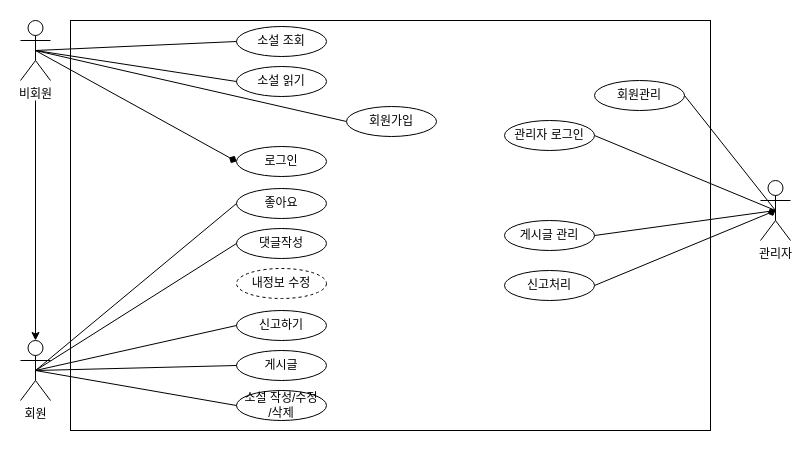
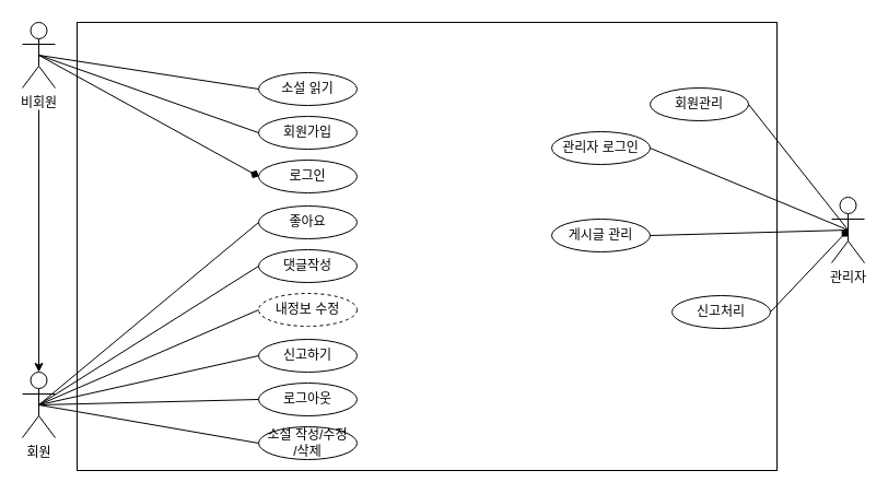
  <mxCell id="0" />
  <mxCell id="1" parent="0" />
  <mxCell id="2" value="비회원" style="shape=umlActor;verticalLabelPosition=bottom;verticalAlign=top;html=1;outlineConnect=0;" vertex="1" parent="1"><mxGeometry x="20" y="20" width="30" height="60" as="geometry" /></mxCell>
  <mxCell id="3" value="회원" style="shape=umlActor;verticalLabelPosition=bottom;verticalAlign=top;html=1;outlineConnect=0;" vertex="1" parent="1"><mxGeometry x="20" y="340" width="30" height="60" as="geometry" /></mxCell>
  <mxCell id="4" value="관리자" style="shape=umlActor;verticalLabelPosition=bottom;verticalAlign=top;html=1;outlineConnect=0;" vertex="1" parent="1"><mxGeometry x="760" y="180" width="30" height="60" as="geometry" /></mxCell>
  <mxCell id="5" value="" style="rounded=0;whiteSpace=wrap;html=1;" vertex="1" parent="1"><mxGeometry x="70" y="20" width="640" height="410" as="geometry" /></mxCell>
- <mxCell id="6" value="소설 조회" style="ellipse;whiteSpace=wrap;html=1;" vertex="1" parent="1"><mxGeometry x="236" y="26" width="90" height="30" as="geometry" /></mxCell>
- <mxCell id="7" value="회원가입" style="ellipse;whiteSpace=wrap;html=1;" vertex="1" parent="1"><mxGeometry x="346" y="106" width="90" height="30" as="geometry" /></mxCell>
+ <mxCell id="7" value="회원가입" style="ellipse;whiteSpace=wrap;html=1;" vertex="1" parent="1"><mxGeometry x="236" y="106" width="90" height="30" as="geometry" /></mxCell>
  <mxCell id="8" value="소설 읽기" style="ellipse;whiteSpace=wrap;html=1;" vertex="1" parent="1"><mxGeometry x="236" y="66" width="90" height="30" as="geometry" /></mxCell>
  <mxCell id="9" value="좋아요" style="ellipse;whiteSpace=wrap;html=1;" vertex="1" parent="1"><mxGeometry x="236" y="188" width="90" height="30" as="geometry" /></mxCell>
  <mxCell id="10" value="로그인" style="ellipse;whiteSpace=wrap;html=1;" vertex="1" parent="1"><mxGeometry x="236" y="146" width="90" height="30" as="geometry" /></mxCell>
- <mxCell id="11" value="게시글" style="ellipse;whiteSpace=wrap;html=1;" vertex="1" parent="1"><mxGeometry x="236" y="350" width="90" height="30" as="geometry" /></mxCell>
+ <mxCell id="11" value="로그아웃" style="ellipse;whiteSpace=wrap;html=1;" vertex="1" parent="1"><mxGeometry x="236" y="350" width="90" height="30" as="geometry" /></mxCell>
  <mxCell id="12" value="내정보 수정" style="ellipse;whiteSpace=wrap;html=1;dashed=1;" vertex="1" parent="1"><mxGeometry x="236" y="268" width="90" height="30" as="geometry" /></mxCell>
  <mxCell id="13" value="댓글작성" style="ellipse;whiteSpace=wrap;html=1;" vertex="1" parent="1"><mxGeometry x="236" y="228" width="90" height="30" as="geometry" /></mxCell>
  <mxCell id="14" value="소설 작성/수정&lt;br&gt;/삭제" style="ellipse;whiteSpace=wrap;html=1;" vertex="1" parent="1"><mxGeometry x="236" y="390" width="90" height="30" as="geometry" /></mxCell>
- <mxCell id="15" value="" style="endArrow=none;html=1;rounded=0;entryX=0;entryY=0.5;entryDx=0;entryDy=0;exitX=0.5;exitY=0.5;exitDx=0;exitDy=0;exitPerimeter=0;" edge="1" parent="1" source="2" target="6"><mxGeometry width="50" height="50" relative="1" as="geometry"><mxPoint x="360" y="240" as="sourcePoint" /><mxPoint x="410" y="190" as="targetPoint" /></mxGeometry></mxCell>
  <mxCell id="16" value="" style="endArrow=none;html=1;rounded=0;entryX=0;entryY=0.5;entryDx=0;entryDy=0;exitX=0.5;exitY=0.5;exitDx=0;exitDy=0;exitPerimeter=0;" edge="1" parent="1" source="2" target="7"><mxGeometry width="50" height="50" relative="1" as="geometry"><mxPoint x="190" y="60" as="sourcePoint" /><mxPoint x="290" y="73" as="targetPoint" /></mxGeometry></mxCell>
  <mxCell id="17" value="" style="endArrow=diamond;html=1;rounded=0;entryX=0;entryY=0.5;entryDx=0;entryDy=0;exitX=0.5;exitY=0.5;exitDx=0;exitDy=0;exitPerimeter=0;" edge="1" parent="1" source="2" target="10"><mxGeometry width="50" height="50" relative="1" as="geometry"><mxPoint x="330" y="50" as="sourcePoint" /><mxPoint x="420" y="63" as="targetPoint" /></mxGeometry></mxCell>
  <mxCell id="18" value="" style="endArrow=none;html=1;rounded=0;exitX=0.5;exitY=0.5;exitDx=0;exitDy=0;exitPerimeter=0;entryX=0;entryY=0.5;entryDx=0;entryDy=0;" edge="1" parent="1" source="2" target="8"><mxGeometry width="50" height="50" relative="1" as="geometry"><mxPoint x="60" y="90" as="sourcePoint" /><mxPoint x="160" y="103" as="targetPoint" /></mxGeometry></mxCell>
  <mxCell id="19" value="" style="endArrow=none;html=1;rounded=0;entryX=0;entryY=0.5;entryDx=0;entryDy=0;exitX=0.5;exitY=0.5;exitDx=0;exitDy=0;exitPerimeter=0;" edge="1" parent="1" source="3" target="13"><mxGeometry width="50" height="50" relative="1" as="geometry"><mxPoint x="410" y="130" as="sourcePoint" /><mxPoint x="525" y="265" as="targetPoint" /></mxGeometry></mxCell>
  <mxCell id="20" value="" style="endArrow=none;html=1;rounded=0;entryX=0;entryY=0.5;entryDx=0;entryDy=0;exitX=0.5;exitY=0.5;exitDx=0;exitDy=0;exitPerimeter=0;" edge="1" parent="1" source="3" target="11"><mxGeometry width="50" height="50" relative="1" as="geometry"><mxPoint x="380" y="140" as="sourcePoint" /><mxPoint x="495" y="275" as="targetPoint" /></mxGeometry></mxCell>
+ <mxCell id="21" value="" style="endArrow=none;html=1;rounded=0;entryX=0;entryY=0.5;entryDx=0;entryDy=0;exitX=0.5;exitY=0.5;exitDx=0;exitDy=0;exitPerimeter=0;" edge="1" parent="1" source="3" target="12"><mxGeometry width="50" height="50" relative="1" as="geometry"><mxPoint x="420" y="140" as="sourcePoint" /><mxPoint x="535" y="275" as="targetPoint" /></mxGeometry></mxCell>
  <mxCell id="22" value="" style="endArrow=none;html=1;rounded=0;entryX=0;entryY=0.5;entryDx=0;entryDy=0;exitX=0.5;exitY=0.5;exitDx=0;exitDy=0;exitPerimeter=0;" edge="1" parent="1" source="3" target="14"><mxGeometry width="50" height="50" relative="1" as="geometry"><mxPoint x="420" y="140" as="sourcePoint" /><mxPoint x="535" y="275" as="targetPoint" /></mxGeometry></mxCell>
  <mxCell id="23" value="" style="endArrow=none;html=1;rounded=0;entryX=0;entryY=0.5;entryDx=0;entryDy=0;exitX=0.5;exitY=0.5;exitDx=0;exitDy=0;exitPerimeter=0;" edge="1" parent="1" source="3" target="9"><mxGeometry width="50" height="50" relative="1" as="geometry"><mxPoint x="160" y="280" as="sourcePoint" /><mxPoint x="275" y="415" as="targetPoint" /></mxGeometry></mxCell>
  <mxCell id="24" value="" style="endArrow=classic;html=1;rounded=0;entryX=0.5;entryY=0;entryDx=0;entryDy=0;entryPerimeter=0;" edge="1" parent="1" target="3"><mxGeometry width="50" height="50" relative="1" as="geometry"><mxPoint x="35" y="100" as="sourcePoint" /><mxPoint x="410" y="190" as="targetPoint" /></mxGeometry></mxCell>
- <mxCell id="25" value="신고처리" style="ellipse;whiteSpace=wrap;html=1;" vertex="1" parent="1"><mxGeometry x="504" y="270" width="90" height="30" as="geometry" /></mxCell>
- <mxCell id="26" value="게시글 관리" style="ellipse;whiteSpace=wrap;html=1;" vertex="1" parent="1"><mxGeometry x="504" y="220" width="90" height="30" as="geometry" /></mxCell>
+ <mxCell id="25" value="신고처리" style="ellipse;whiteSpace=wrap;html=1;" vertex="1" parent="1"><mxGeometry x="614" y="270" width="90" height="30" as="geometry" /></mxCell>
+ <mxCell id="26" value="게시글 관리" style="ellipse;whiteSpace=wrap;html=1;" vertex="1" parent="1"><mxGeometry x="504" y="200" width="90" height="30" as="geometry" /></mxCell>
  <mxCell id="27" value="회원관리" style="ellipse;whiteSpace=wrap;html=1;" vertex="1" parent="1"><mxGeometry x="594" y="80" width="90" height="30" as="geometry" /></mxCell>
  <mxCell id="28" value="관리자 로그인" style="ellipse;whiteSpace=wrap;html=1;" vertex="1" parent="1"><mxGeometry x="504" y="120" width="90" height="30" as="geometry" /></mxCell>
  <mxCell id="29" value="신고하기" style="ellipse;whiteSpace=wrap;html=1;" vertex="1" parent="1"><mxGeometry x="236" y="310" width="90" height="30" as="geometry" /></mxCell>
  <mxCell id="30" value="" style="endArrow=none;html=1;rounded=0;entryX=0;entryY=0.5;entryDx=0;entryDy=0;exitX=0.5;exitY=0.5;exitDx=0;exitDy=0;exitPerimeter=0;" edge="1" parent="1" source="3" target="29"><mxGeometry width="50" height="50" relative="1" as="geometry"><mxPoint x="130" y="497" as="sourcePoint" /><mxPoint x="245" y="330" as="targetPoint" /></mxGeometry></mxCell>
  <mxCell id="31" value="" style="endArrow=none;html=1;rounded=0;entryX=1;entryY=0.5;entryDx=0;entryDy=0;exitX=0.5;exitY=0.5;exitDx=0;exitDy=0;exitPerimeter=0;" edge="1" parent="1" source="4" target="28"><mxGeometry width="50" height="50" relative="1" as="geometry"><mxPoint x="320" y="355" as="sourcePoint" /><mxPoint x="435" y="310" as="targetPoint" /></mxGeometry></mxCell>
  <mxCell id="32" value="" style="endArrow=none;html=1;rounded=0;entryX=0.5;entryY=0.5;entryDx=0;entryDy=0;exitX=1;exitY=0.5;exitDx=0;exitDy=0;entryPerimeter=0;" edge="1" parent="1" source="26" target="4"><mxGeometry width="50" height="50" relative="1" as="geometry"><mxPoint x="885" y="235" as="sourcePoint" /><mxPoint x="750" y="160" as="targetPoint" /></mxGeometry></mxCell>
  <mxCell id="33" value="" style="endArrow=diamond;html=1;rounded=0;entryX=0.5;entryY=0.5;entryDx=0;entryDy=0;exitX=1;exitY=0.5;exitDx=0;exitDy=0;entryPerimeter=0;" edge="1" parent="1" source="25" target="4"><mxGeometry width="50" height="50" relative="1" as="geometry"><mxPoint x="935" y="275" as="sourcePoint" /><mxPoint x="800" y="200" as="targetPoint" /></mxGeometry></mxCell>
  <mxCell id="34" value="" style="endArrow=none;html=1;rounded=0;entryX=0.5;entryY=0.5;entryDx=0;entryDy=0;exitX=1;exitY=0.5;exitDx=0;exitDy=0;entryPerimeter=0;" edge="1" parent="1" source="27" target="4"><mxGeometry width="50" height="50" relative="1" as="geometry"><mxPoint x="945" y="265" as="sourcePoint" /><mxPoint x="810" y="190" as="targetPoint" /></mxGeometry></mxCell>
